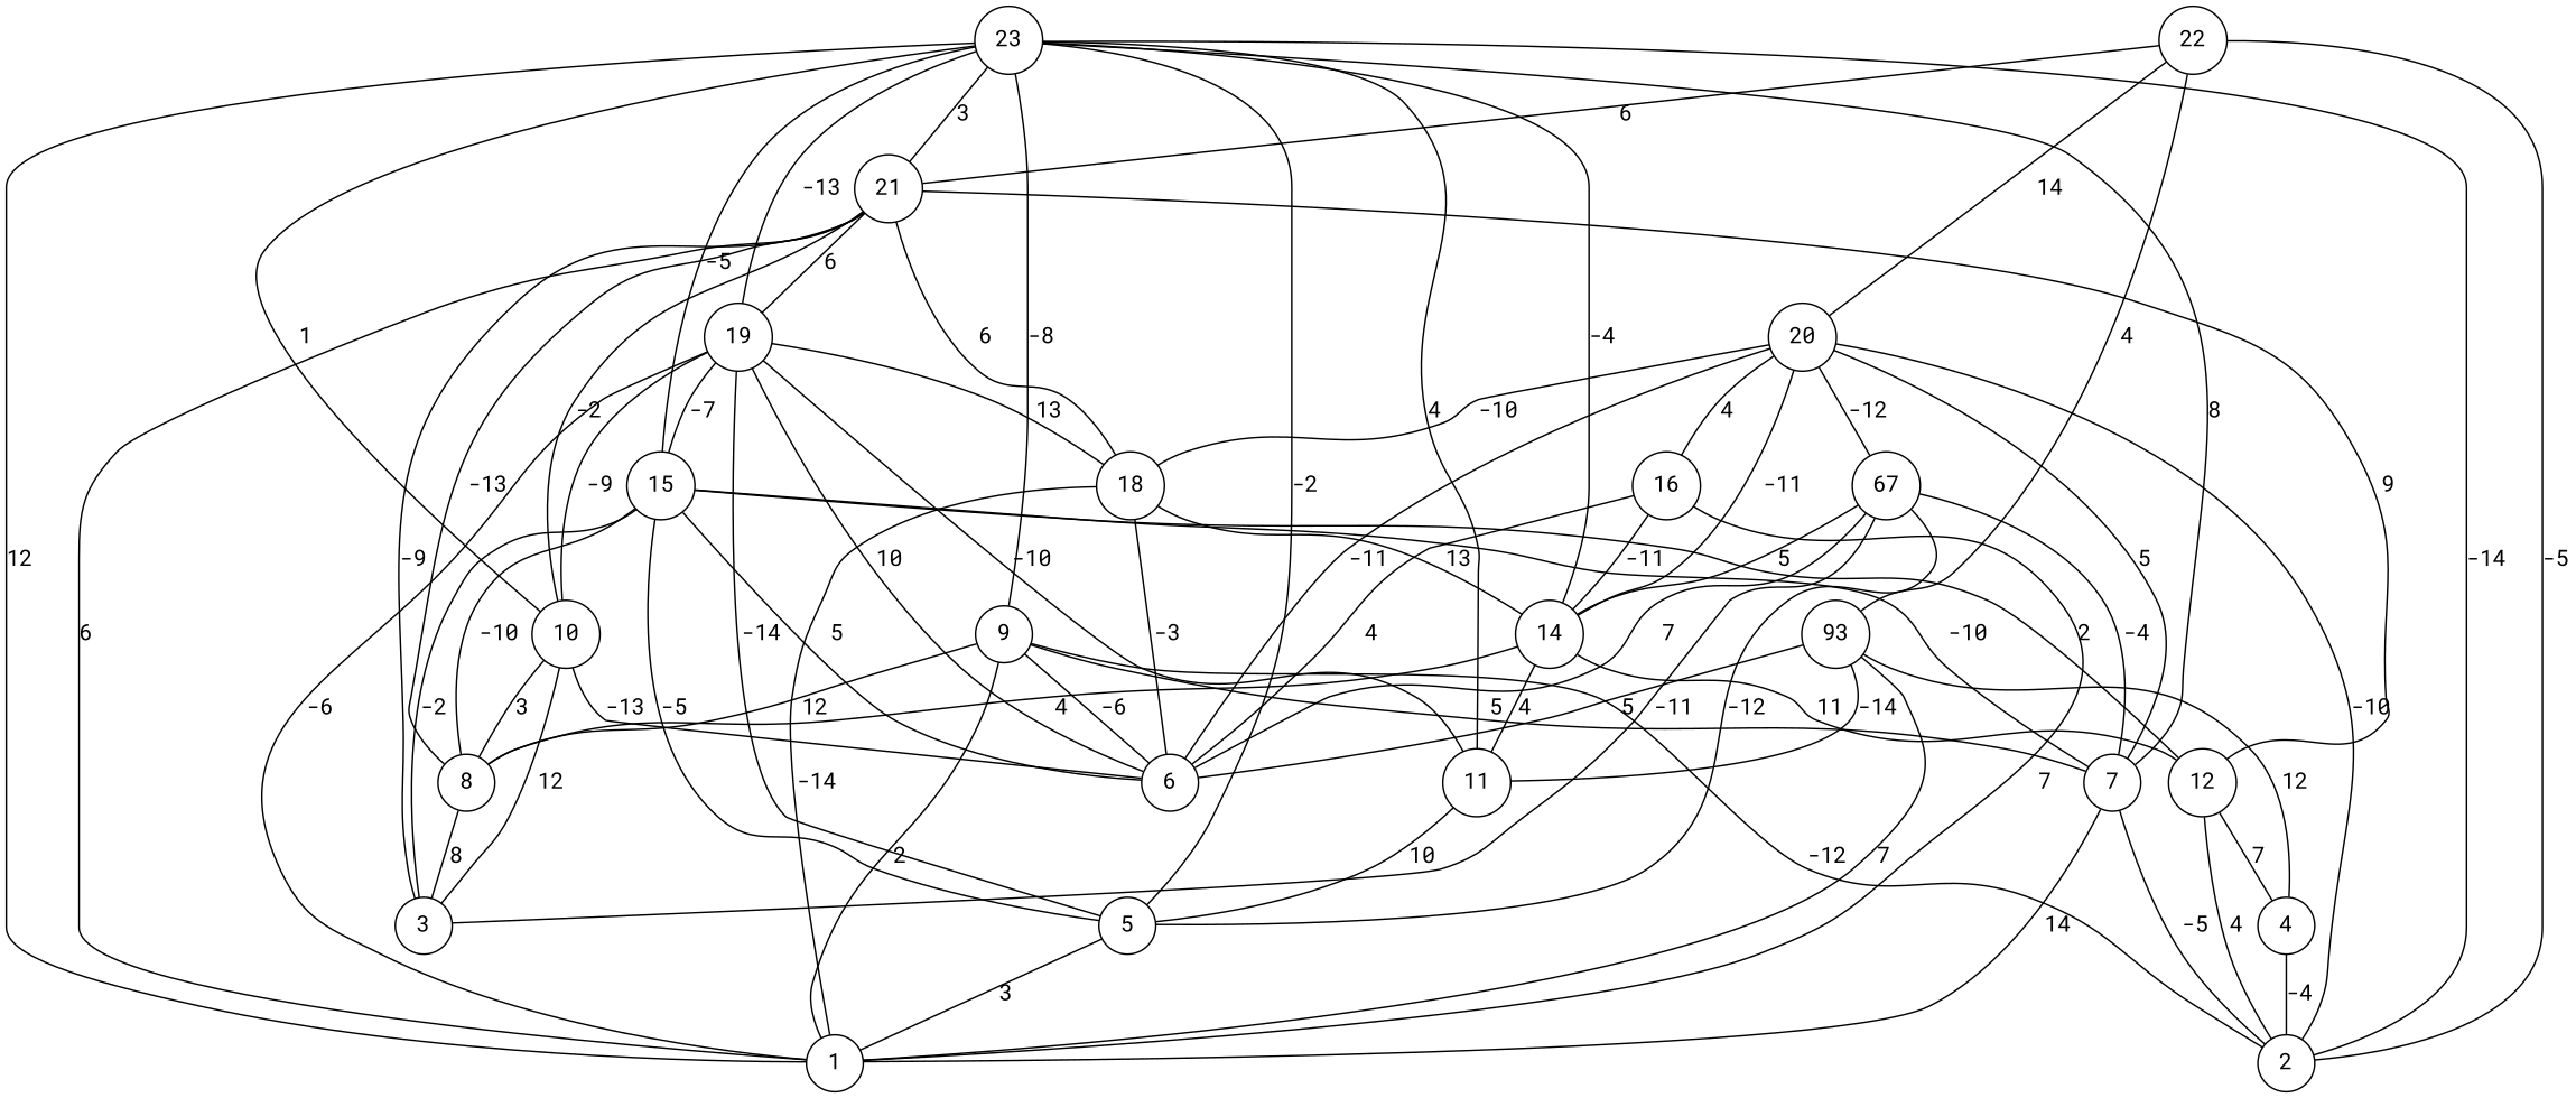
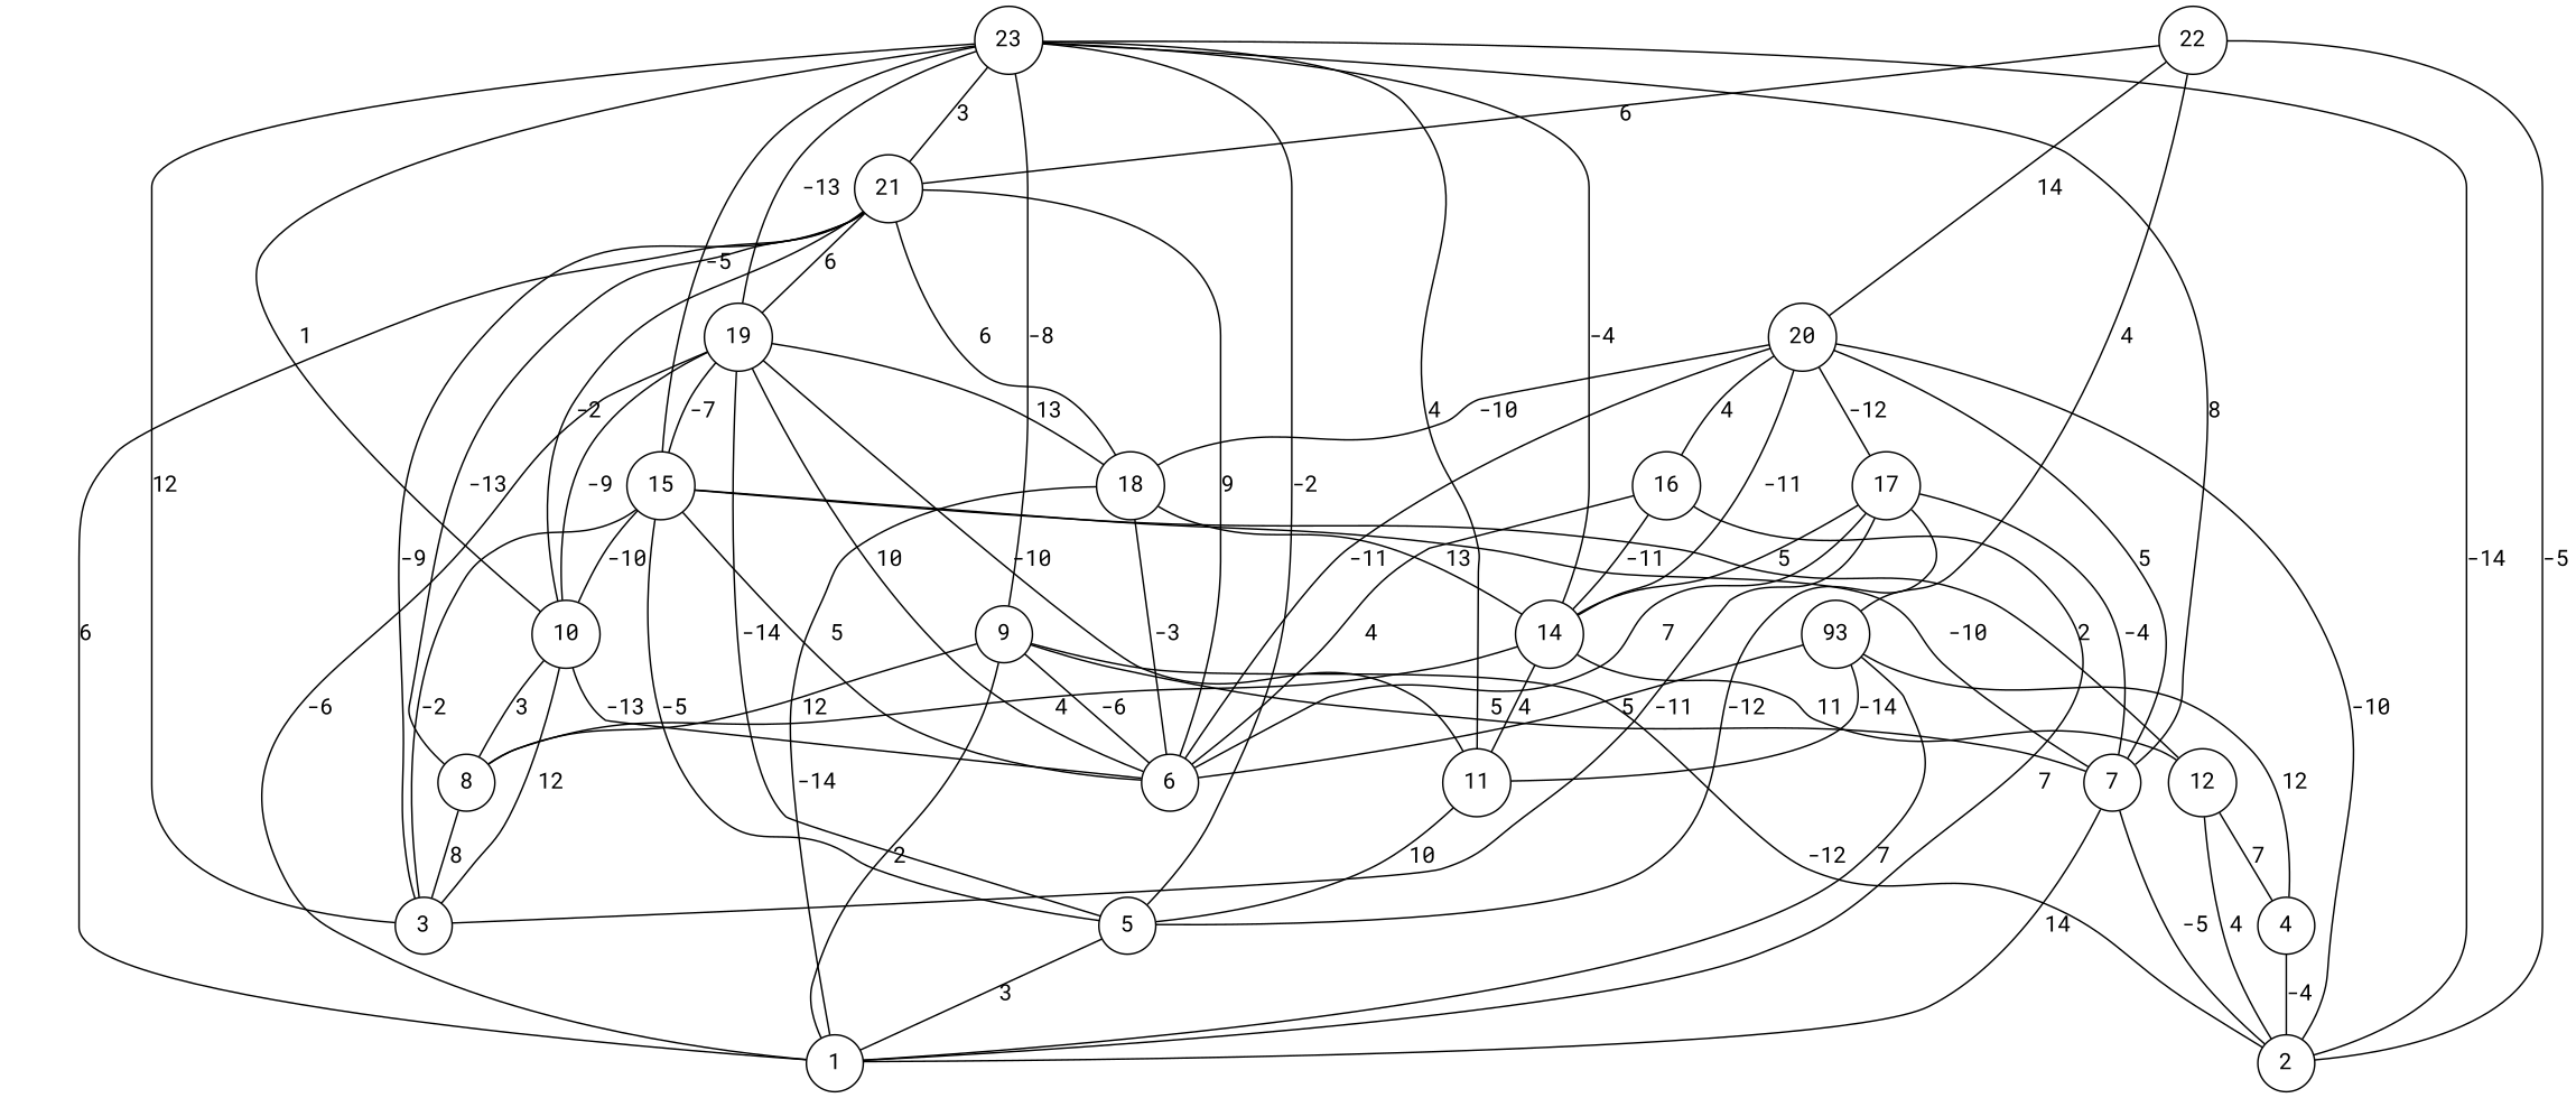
  graph {
    fontname="Roboto Mono"
    node [fontname="Roboto Mono" shape=circle]
    edge [fontname="Roboto Mono"]
    23
    1
    2
    5
    7
    9
    10
    11
    14
    15
    19
    21
    6
    8
    3
    12
    18
    4
    22
    n20 [label=93]
    20
    16
-   17 [label=67]
-   23 -- 1 [label=12]
+   17
+   23 -- 3 [label=12]
    23 -- 2 [label=-14]
    23 -- 5 [label=-2]
    23 -- 7 [label=8]
    23 -- 9 [label=-8]
    23 -- 10 [label=1]
    23 -- 11 [label=4]
    23 -- 14 [label=-4]
    23 -- 15 [label=-5]
    23 -- 19 [label=-13]
    23 -- 21 [label=3]
    5 -- 1 [label=3]
    7 -- 1 [label=14]
    7 -- 2 [label=-5]
    9 -- 1 [label=2]
    9 -- 2 [label=-12]
    9 -- 7 [label=5]
    9 -- 6 [label=-6]
    9 -- 8 [label=12]
    10 -- 6 [label=-13]
    10 -- 8 [label=3]
    10 -- 3 [label=12]
    11 -- 5 [label=10]
    14 -- 11 [label=4]
    14 -- 8 [label=4]
    14 -- 12 [label=11]
    15 -- 5 [label=-5]
    15 -- 7 [label=-10]
    15 -- 6 [label=5]
-   15 -- 8 [label=-10]
+   15 -- 10 [label=-10]
    15 -- 3 [label=-2]
    15 -- 12 [label=2]
    19 -- 1 [label=-6]
    19 -- 5 [label=-14]
    19 -- 10 [label=-9]
    19 -- 11 [label=-10]
    19 -- 15 [label=-7]
    19 -- 6 [label=10]
    19 -- 18 [label=13]
    21 -- 1 [label=6]
    21 -- 10 [label=-2]
    21 -- 19 [label=6]
-   21 -- 12 [label=9]
+   21 -- 6 [label=9]
    21 -- 8 [label=-13]
    21 -- 3 [label=-9]
    21 -- 18 [label=6]
    8 -- 3 [label=8]
    12 -- 2 [label=4]
    12 -- 4 [label=7]
    18 -- 1 [label=-14]
    18 -- 14 [label=13]
    18 -- 6 [label=-3]
    4 -- 2 [label=-4]
    22 -- 2 [label=-5]
    22 -- 21 [label=6]
    22 -- n20 [label=4]
    22 -- 20 [label=14]
    n20 -- 1 [label=7]
    n20 -- 11 [label=-14]
    n20 -- 6 [label=5]
    n20 -- 4 [label=12]
    20 -- 2 [label=-10]
    20 -- 7 [label=5]
    20 -- 14 [label=-11]
    20 -- 6 [label=-11]
    20 -- 18 [label=-10]
    20 -- 16 [label=4]
    20 -- 17 [label=-12]
    16 -- 1 [label=7]
    16 -- 14 [label=-11]
    16 -- 6 [label=4]
    17 -- 5 [label=-12]
    17 -- 7 [label=-4]
    17 -- 14 [label=5]
    17 -- 6 [label=7]
    17 -- 3 [label=-11]
  }
